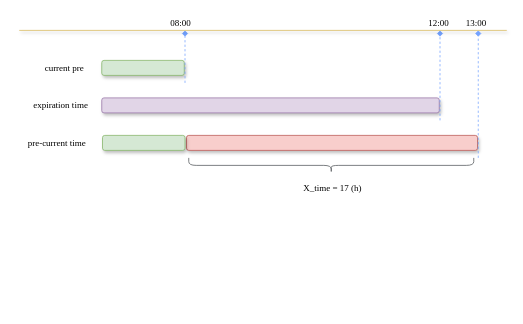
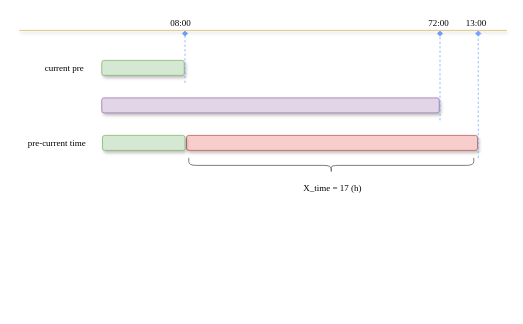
  <mxCell id="0" />
  <mxCell id="1" parent="0" />
  <mxCell id="2" value="" style="rounded=1;whiteSpace=wrap;html=1;fillColor=#e1d5e7;strokeColor=#9673a6;gradientDirection=east;fontFamily=Comic Sans MS;labelBorderColor=none;labelBackgroundColor=none;glass=0;comic=0;shadow=1;" vertex="1" parent="1"><mxGeometry x="135" y="130" width="450" height="20" as="geometry" /></mxCell>
  <mxCell id="3" value="" style="rounded=1;whiteSpace=wrap;html=1;fillColor=#f8cecc;strokeColor=#b85450;fontFamily=Comic Sans MS;labelBorderColor=none;labelBackgroundColor=none;glass=0;comic=0;shadow=1;" vertex="1" parent="1"><mxGeometry x="248" y="180" width="388" height="20" as="geometry" /></mxCell>
  <mxCell id="4" value="" style="rounded=1;whiteSpace=wrap;html=1;fillColor=#d5e8d4;strokeColor=#82b366;fontFamily=Comic Sans MS;labelBorderColor=none;labelBackgroundColor=none;glass=0;comic=0;shadow=1;" vertex="1" parent="1"><mxGeometry x="136" y="180" width="110" height="20" as="geometry" /></mxCell>
  <mxCell id="5" value="" style="rounded=1;whiteSpace=wrap;html=1;fillColor=#d5e8d4;strokeColor=#82b366;fontFamily=Comic Sans MS;labelBorderColor=none;labelBackgroundColor=none;glass=0;comic=0;shadow=1;" vertex="1" parent="1"><mxGeometry x="135" y="80" width="110" height="20" as="geometry" /></mxCell>
- <mxCell id="6" value="12:00" style="text;html=1;align=center;verticalAlign=middle;resizable=0;points=[];autosize=1;fontFamily=Comic Sans MS;labelBorderColor=none;labelBackgroundColor=none;" vertex="1" parent="1"><mxGeometry x="559" y="20" width="50" height="20" as="geometry" /></mxCell>
+ <mxCell id="6" value="72:00" style="text;html=1;align=center;verticalAlign=middle;resizable=0;points=[];autosize=1;fontFamily=Comic Sans MS;labelBorderColor=none;labelBackgroundColor=none;" vertex="1" parent="1"><mxGeometry x="559" y="20" width="50" height="20" as="geometry" /></mxCell>
  <mxCell id="7" value="" style="endArrow=diamond;html=1;dashed=1;endFill=1;strokeColor=#73A2FF;fontFamily=Comic Sans MS;labelBorderColor=none;labelBackgroundColor=none;" edge="1" parent="1"><mxGeometry width="50" height="50" relative="1" as="geometry"><mxPoint x="246" y="110" as="sourcePoint" /><mxPoint x="246" y="40" as="targetPoint" /></mxGeometry></mxCell>
  <mxCell id="8" value="" style="endArrow=diamond;html=1;dashed=1;endFill=1;strokeColor=#73A2FF;fontFamily=Comic Sans MS;labelBorderColor=none;labelBackgroundColor=none;" edge="1" parent="1"><mxGeometry width="50" height="50" relative="1" as="geometry"><mxPoint x="586" y="160" as="sourcePoint" /><mxPoint x="586" y="40" as="targetPoint" /></mxGeometry></mxCell>
  <mxCell id="9" value="08:00" style="text;html=1;align=center;verticalAlign=middle;resizable=0;points=[];autosize=1;fontFamily=Comic Sans MS;labelBorderColor=none;labelBackgroundColor=none;" vertex="1" parent="1"><mxGeometry x="215" y="20" width="50" height="20" as="geometry" /></mxCell>
- <mxCell id="10" value="expiration time" style="text;html=1;align=center;verticalAlign=middle;resizable=0;points=[];autosize=1;fontFamily=Comic Sans MS;labelBorderColor=none;labelBackgroundColor=none;" vertex="1" parent="1"><mxGeometry x="30" y="130" width="100" height="20" as="geometry" /></mxCell>
  <mxCell id="11" value="current pre" style="text;html=1;align=center;verticalAlign=middle;resizable=0;points=[];autosize=1;fontFamily=Comic Sans MS;labelBorderColor=none;labelBackgroundColor=none;" vertex="1" parent="1"><mxGeometry x="40" y="80" width="90" height="20" as="geometry" /></mxCell>
  <mxCell id="12" value="" style="endArrow=none;html=1;strokeWidth=1;fillColor=#fff2cc;strokeColor=#d6b656;fontFamily=Comic Sans MS;labelBorderColor=none;labelBackgroundColor=none;shadow=1;" edge="1" parent="1"><mxGeometry width="50" height="50" relative="1" as="geometry"><mxPoint x="25" y="40" as="sourcePoint" /><mxPoint x="675" y="40" as="targetPoint" /></mxGeometry></mxCell>
  <mxCell id="13" value="pre-current time" style="text;html=1;align=center;verticalAlign=middle;resizable=0;points=[];autosize=1;fontFamily=Comic Sans MS;labelBorderColor=none;labelBackgroundColor=none;" vertex="1" parent="1"><mxGeometry x="20" y="180" width="110" height="20" as="geometry" /></mxCell>
  <mxCell id="14" value="" style="endArrow=diamond;html=1;dashed=1;endFill=1;strokeColor=#73A2FF;fontFamily=Comic Sans MS;labelBorderColor=none;labelBackgroundColor=none;" edge="1" parent="1"><mxGeometry width="50" height="50" relative="1" as="geometry"><mxPoint x="637" y="210" as="sourcePoint" /><mxPoint x="637" y="40" as="targetPoint" /></mxGeometry></mxCell>
  <mxCell id="15" value="13:00" style="text;html=1;align=center;verticalAlign=middle;resizable=0;points=[];autosize=1;fontFamily=Comic Sans MS;labelBorderColor=none;labelBackgroundColor=none;" vertex="1" parent="1"><mxGeometry x="609" y="20" width="50" height="20" as="geometry" /></mxCell>
  <mxCell id="16" value="" style="shape=curlyBracket;whiteSpace=wrap;html=1;rounded=1;strokeColor=#515559;fillColor=none;gradientColor=#ffffff;rotation=-90;fontFamily=Comic Sans MS;labelBorderColor=none;labelBackgroundColor=none;shadow=0;" vertex="1" parent="1"><mxGeometry x="431" y="30" width="20" height="380" as="geometry" /></mxCell>
  <mxCell id="17" value="&amp;nbsp;X_time = 17 (h)" style="text;html=1;align=center;verticalAlign=middle;resizable=0;points=[];autosize=1;fontFamily=Comic Sans MS;labelBorderColor=none;labelBackgroundColor=none;rounded=0;shadow=0;glass=0;comic=0;" vertex="1" parent="1"><mxGeometry x="386" y="240" width="110" height="20" as="geometry" /></mxCell>
